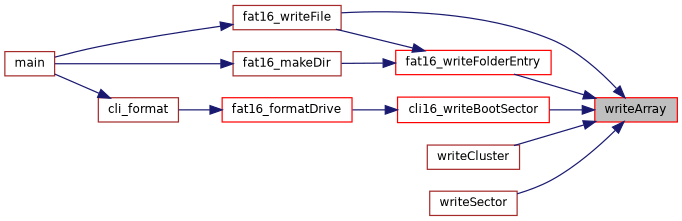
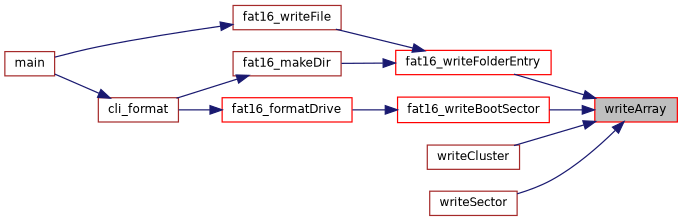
  digraph {
    rankdir=RL
    node [color=brown fillcolor=white fontname=Helvetica fontsize=10 shape=record style=filled]
    edge [color=midnightblue dir=back fontname=Helvetica fontsize=10 labelfontname=Helvetica labelfontsize=10 style=solid]
    n1 [color=red fillcolor=grey75 fontcolor=black height=0.2 label=writeArray width=0.4]
-   n2 [color=red height=0.2 label=cli16_writeBootSector width=0.4]
+   n2 [color=red height=0.2 label=fat16_writeBootSector width=0.4]
    n3 [height=0.2 label=fat16_writeFile width=0.4]
    n4 [color=red height=0.2 label=fat16_writeFolderEntry width=0.4]
    n5 [height=0.2 label=writeCluster width=0.4]
    n6 [height=0.2 label=writeSector width=0.4]
    n7 [color=red height=0.2 label=fat16_formatDrive width=0.4]
    n8 [height=0.2 label=main width=0.4]
    n9 [height=0.2 label=fat16_makeDir width=0.4]
    n10 [height=0.2 label=cli_format width=0.4]
    n1 -> n2
-   n1 -> n3
    n1 -> n4
    n1 -> n5
    n1 -> n6
    n2 -> n7
    n3 -> n8
    n4 -> n3
    n4 -> n9
    n7 -> n10
-   n9 -> n8
+   n9 -> n10
    n10 -> n8
  }
